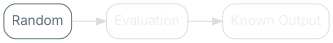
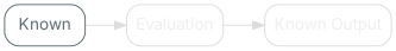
  digraph {
    rankdir=LR
    node [color="#dddddd" fillcolor="#ffffff" fontcolor="#eeeeee" fontname="Inter,Arial" shape=rectangle style="rounded,filled"]
    edge [color="#dddddd" fontcolor="#000000" fontname="Inter,Arial" fontsize=11]
-   n1 [color="#586E75" fontcolor="#586E75" label=Random]
+   n1 [color="#586E75" fontcolor="#586E75" label=Known]
    Evaluation
    n3 [label="Known Output"]
    n1 -> Evaluation
    Evaluation -> n3
  }
